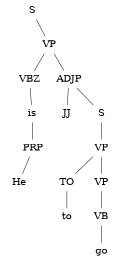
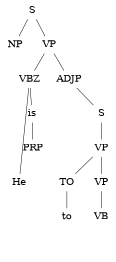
  graph {
    fontname="DejaVu Serif"
    splines=false
    node [fontname="DejaVu Serif" fontsize=20 shape=plaintext]
    edge [fontname="DejaVu Serif"]
    n1 [label=S]
+   n2 [label=NP]
    n3 [label=VP]
    n4 [label=VBZ]
    n5 [label=ADJP]
    n6 [label=PRP]
    n7 [label=He]
    n8 [label=is]
-   n9 [label=JJ]
    n10 [label=S]
    n11 [label=VP]
    n12 [label=TO]
    n13 [label=VP]
    n14 [label=to]
    n15 [label=VB]
-   n16 [label=go]
+   n1 -- n2
    n1 -- n3
    n3 -- n4
    n3 -- n5
    n4 -- n8
-   n5 -- n9
    n5 -- n10
-   n6 -- n7
+   n4 -- n7
    n8 -- n6
    n10 -- n11
    n11 -- n12
    n11 -- n13
    n12 -- n14
    n13 -- n15
-   n15 -- n16
  }
